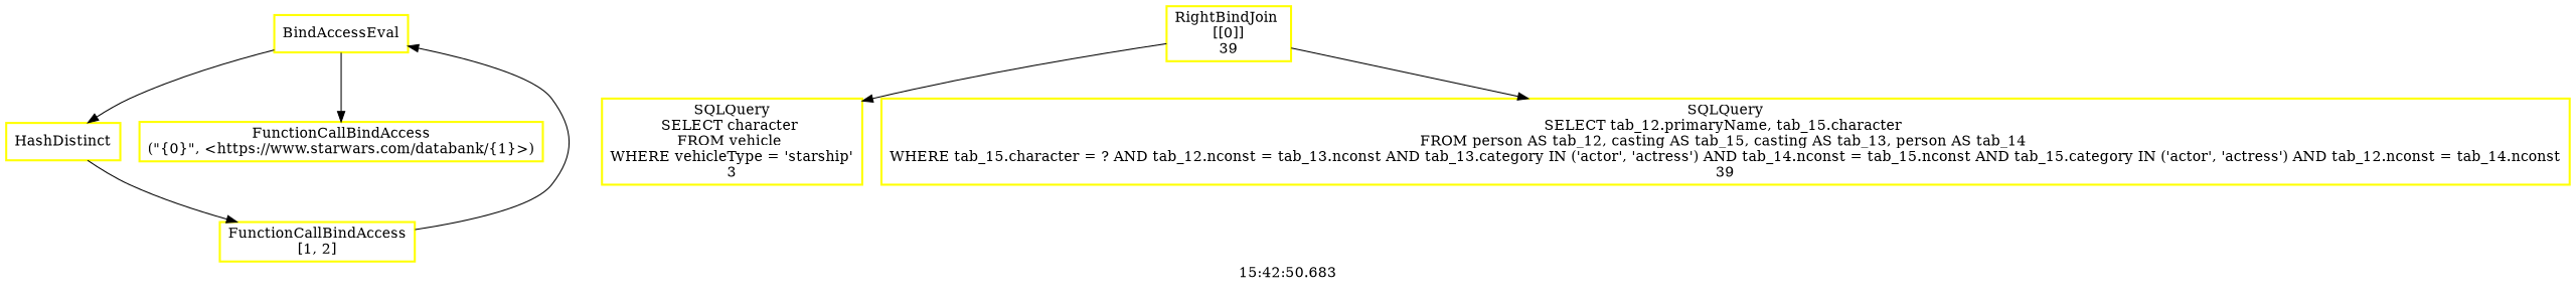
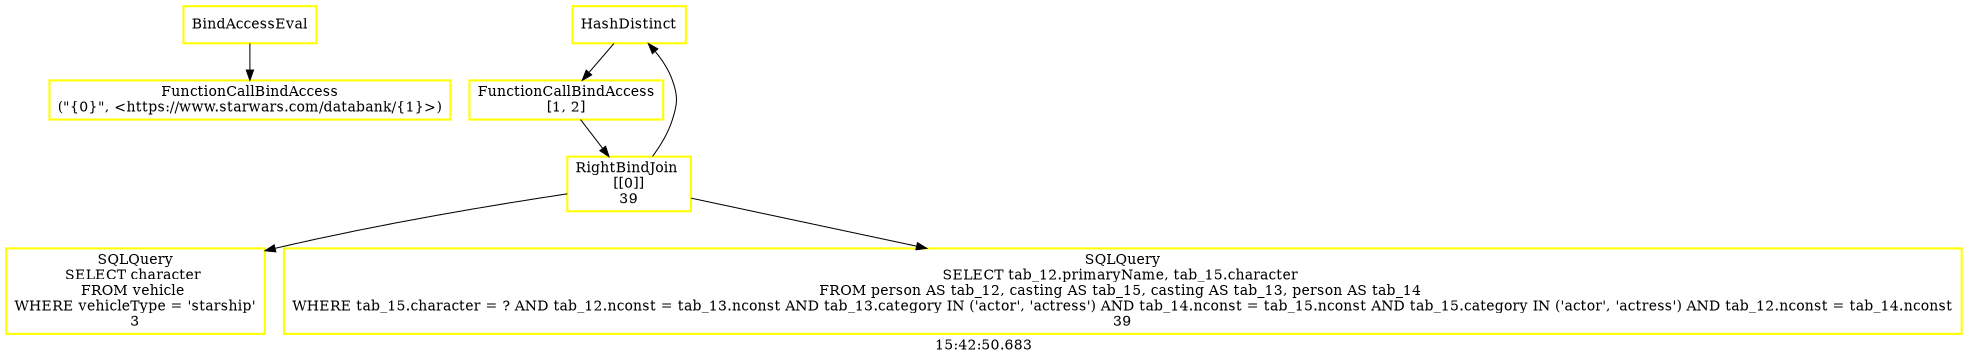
  digraph {
    label="15:42:50.683"
    node [color=yellow fontcolor=black shape=rectangle style=bold]
    edge [color=black]
    n1 [label=BindAccessEval]
    n2 [label=HashDistinct]
    n3 [label="FunctionCallBindAccess\n(\"{0}\", <https://www.starwars.com/databank/{1}>)"]
    n4 [label="FunctionCallBindAccess\n[1, 2]"]
    n5 [label="RightBindJoin \n[[0]]\n39"]
    n6 [label="SQLQuery\nSELECT character \nFROM vehicle \nWHERE vehicleType = 'starship'\n3"]
    n7 [label="SQLQuery\nSELECT tab_12.primaryName, tab_15.character \nFROM person AS tab_12, casting AS tab_15, casting AS tab_13, person AS tab_14 \nWHERE tab_15.character = ? AND tab_12.nconst = tab_13.nconst AND tab_13.category IN ('actor', 'actress') AND tab_14.nconst = tab_15.nconst AND tab_15.category IN ('actor', 'actress') AND tab_12.nconst = tab_14.nconst\n39"]
-   n1 -> n2
+   n5 -> n2
    n1 -> n3
    n2 -> n4
-   n4 -> n1
+   n4 -> n5
    n5 -> n6
    n5 -> n7
  }
